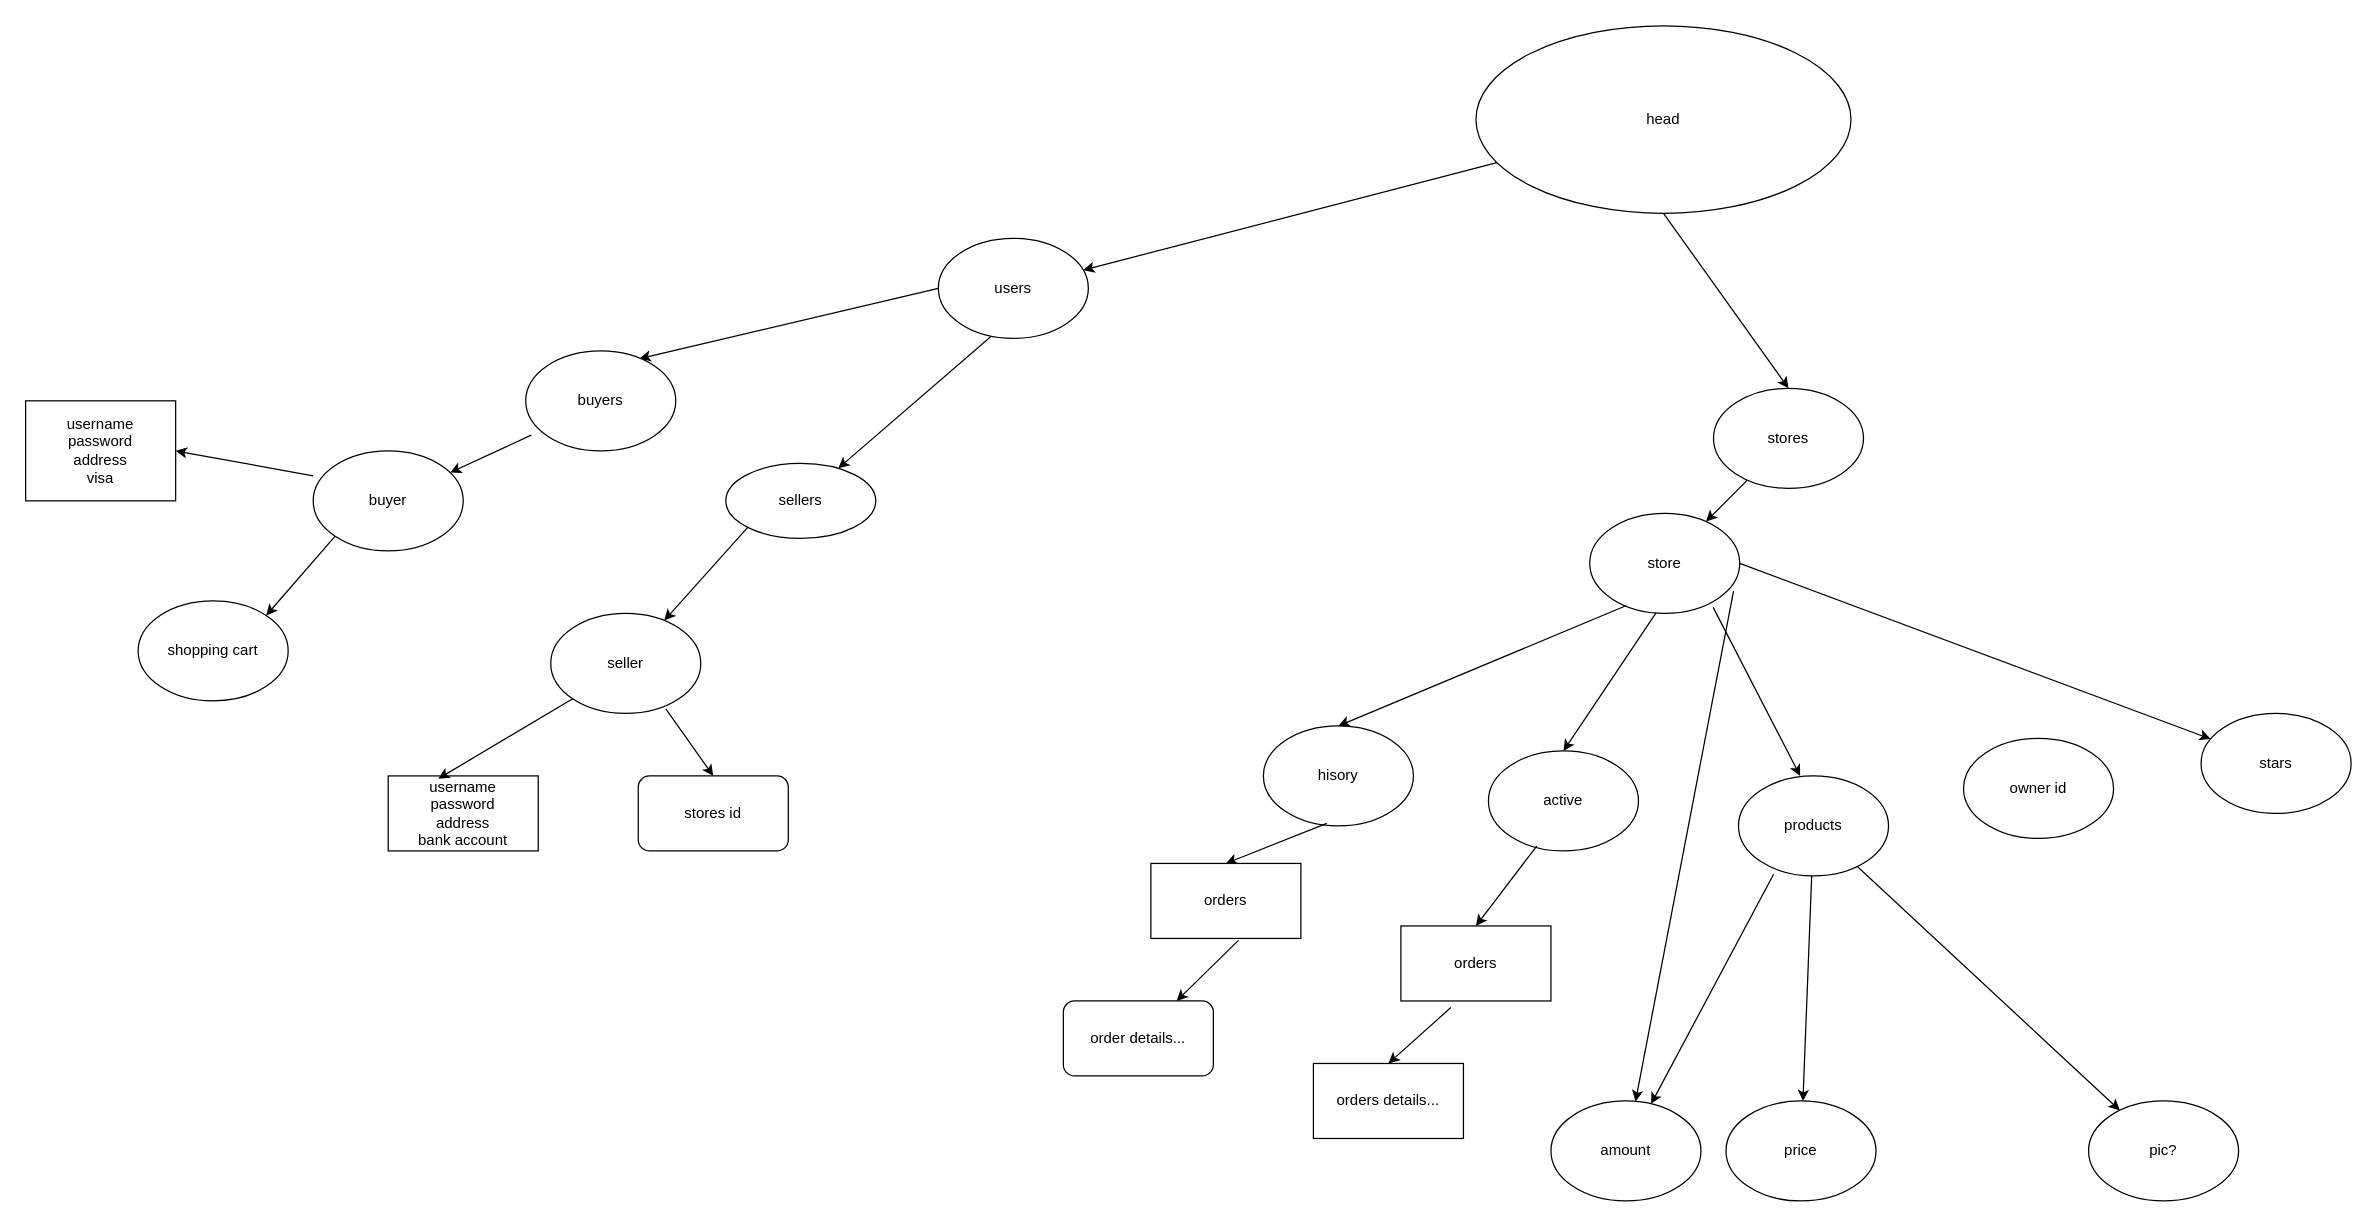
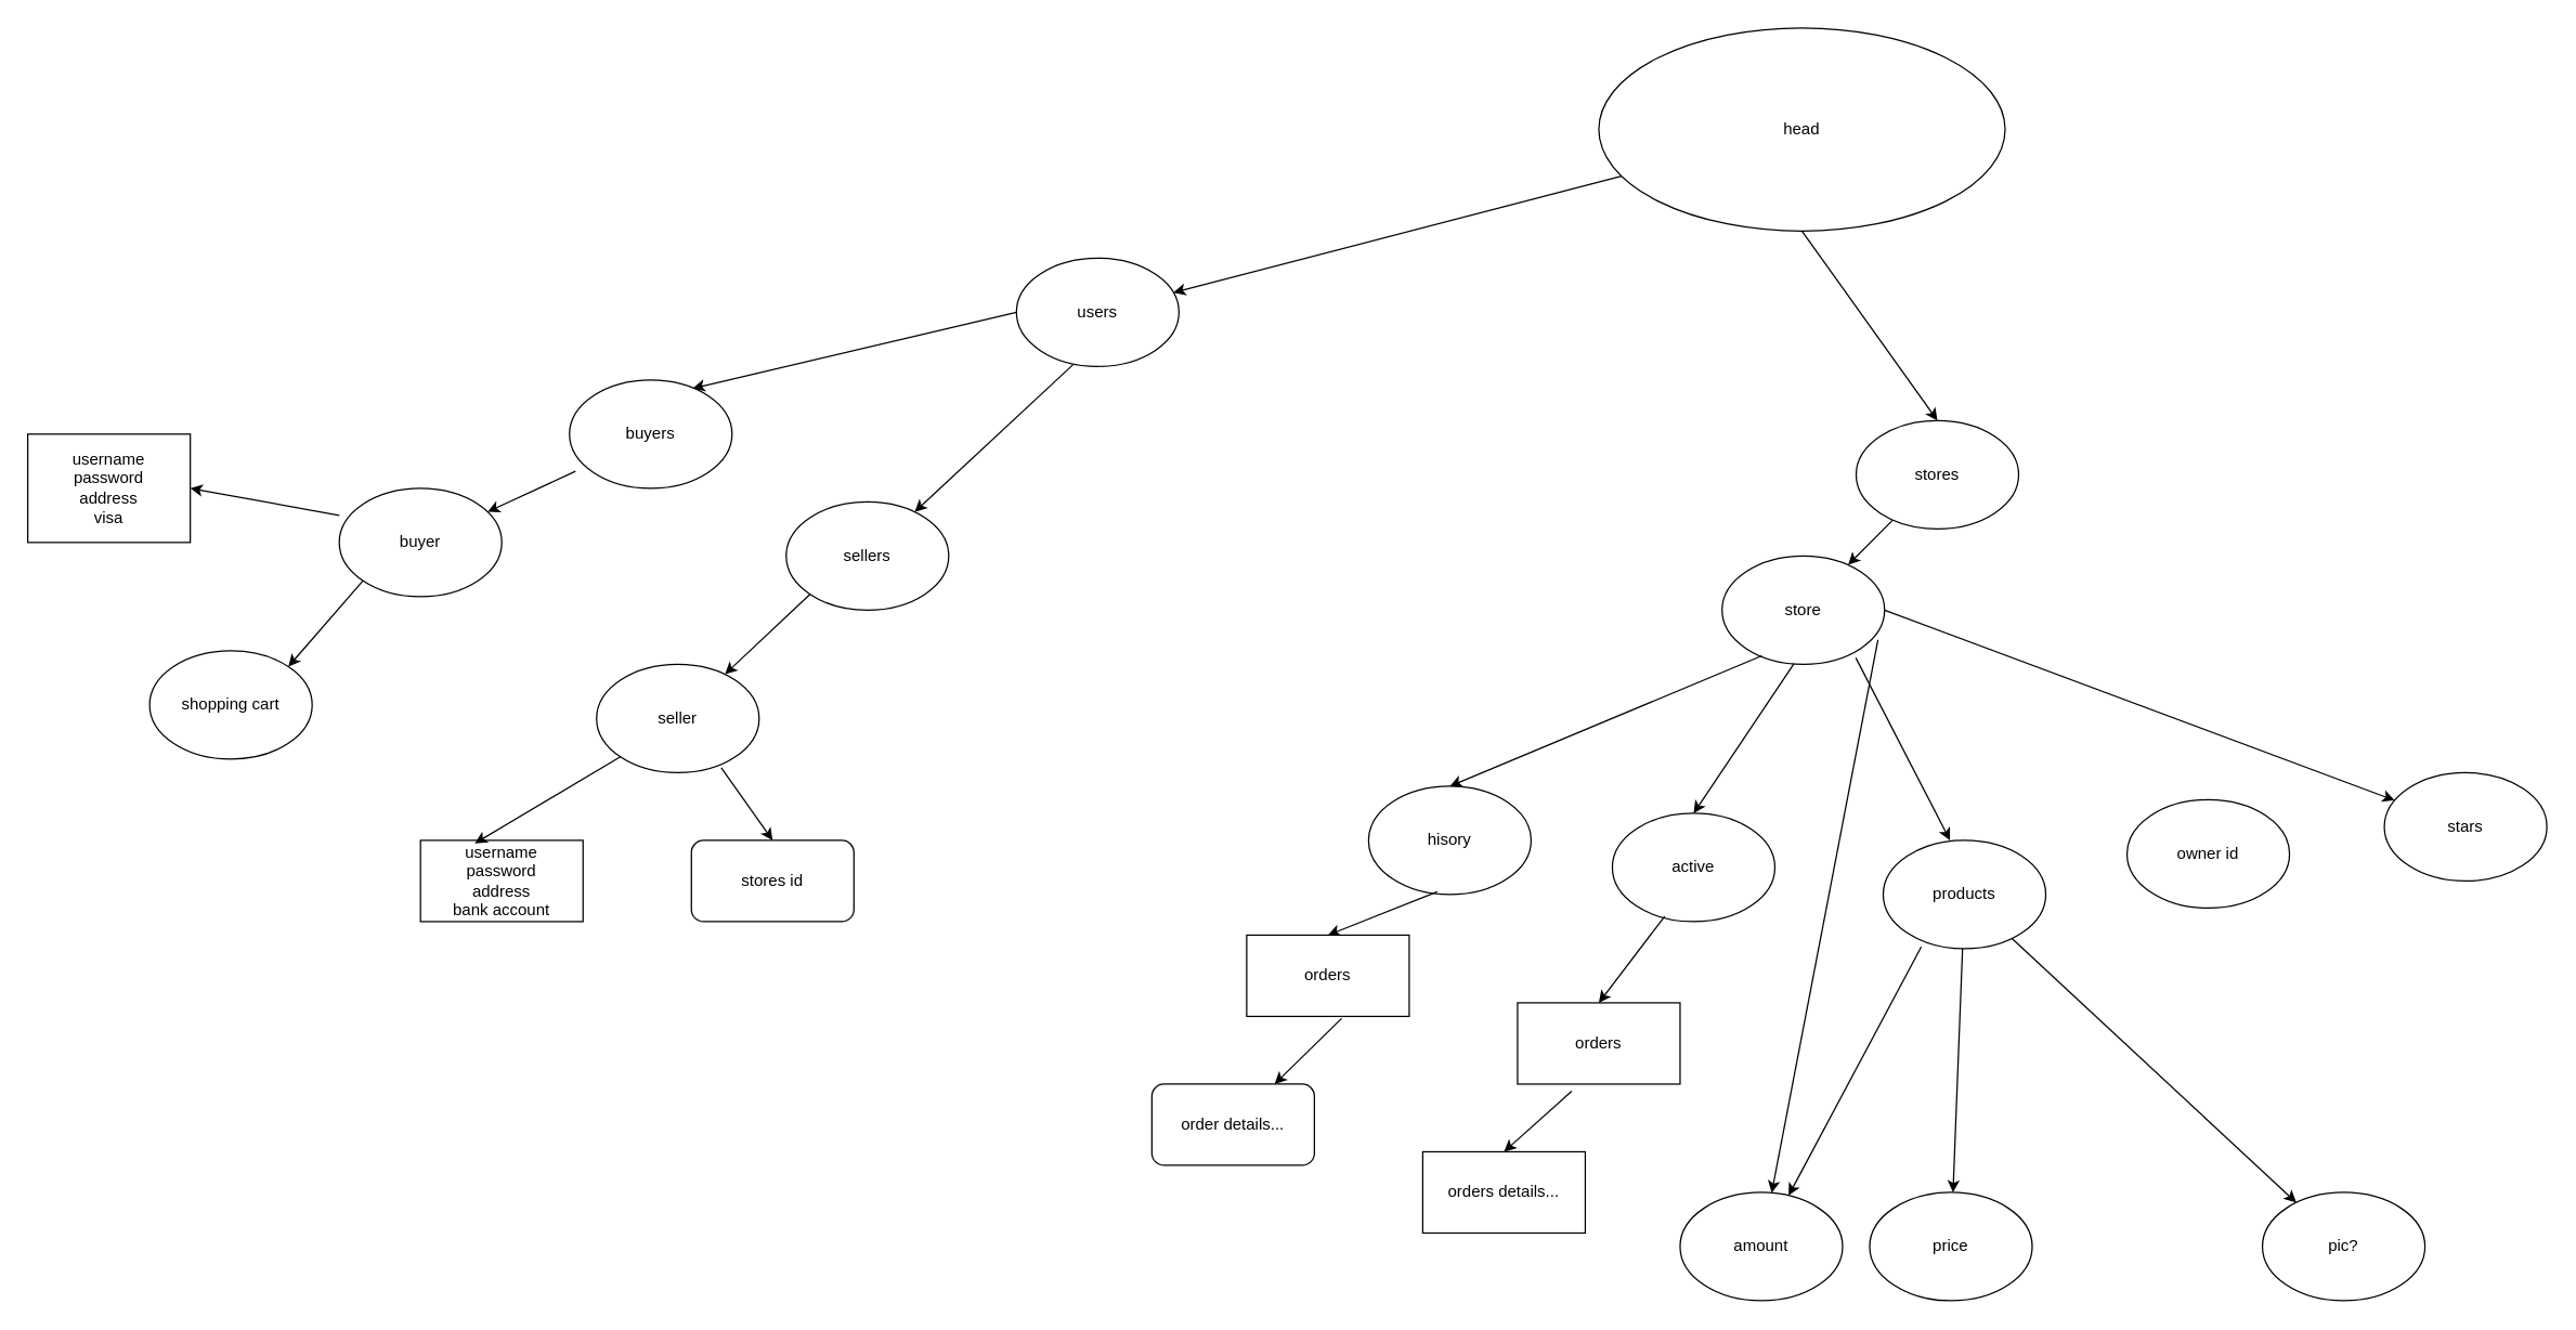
  <mxCell id="0" />
  <mxCell id="1" parent="0" />
  <mxCell id="2" value="head" style="ellipse;whiteSpace=wrap;html=1;" vertex="1" parent="1"><mxGeometry x="1180" y="20" width="300" height="150" as="geometry" /></mxCell>
  <mxCell id="3" value="" style="endArrow=classic;html=1;rounded=0;" edge="1" parent="1" source="2" target="4"><mxGeometry width="50" height="50" relative="1" as="geometry"><mxPoint x="1460" y="310" as="sourcePoint" /><mxPoint x="1420" y="360" as="targetPoint" /></mxGeometry></mxCell>
  <mxCell id="4" value="users" style="ellipse;whiteSpace=wrap;html=1;" vertex="1" parent="1"><mxGeometry x="750" y="190" width="120" height="80" as="geometry" /></mxCell>
  <mxCell id="5" value="" style="endArrow=classic;html=1;rounded=0;exitX=0.5;exitY=1;exitDx=0;exitDy=0;entryX=0.5;entryY=0;entryDx=0;entryDy=0;" edge="1" parent="1" source="2" target="25"><mxGeometry width="50" height="50" relative="1" as="geometry"><mxPoint x="1318.96" y="458.56" as="sourcePoint" /><mxPoint x="1293.537" y="490.115" as="targetPoint" /></mxGeometry></mxCell>
  <mxCell id="6" value="hisory" style="ellipse;whiteSpace=wrap;html=1;" vertex="1" parent="1"><mxGeometry x="1010" y="580" width="120" height="80" as="geometry" /></mxCell>
  <mxCell id="7" value="active" style="ellipse;whiteSpace=wrap;html=1;" vertex="1" parent="1"><mxGeometry x="1190" y="600" width="120" height="80" as="geometry" /></mxCell>
  <mxCell id="8" value="products" style="ellipse;whiteSpace=wrap;html=1;" vertex="1" parent="1"><mxGeometry x="1390" y="620" width="120" height="80" as="geometry" /></mxCell>
  <mxCell id="9" value="store" style="ellipse;whiteSpace=wrap;html=1;" vertex="1" parent="1"><mxGeometry x="1271" y="410" width="120" height="80" as="geometry" /></mxCell>
  <mxCell id="10" value="" style="endArrow=classic;html=1;rounded=0;" edge="1" parent="1" source="25" target="9"><mxGeometry width="50" height="50" relative="1" as="geometry"><mxPoint x="1289" y="570" as="sourcePoint" /><mxPoint x="1560" y="680" as="targetPoint" /></mxGeometry></mxCell>
  <mxCell id="11" value="" style="endArrow=classic;html=1;rounded=0;entryX=0.5;entryY=0;entryDx=0;entryDy=0;exitX=0.245;exitY=0.921;exitDx=0;exitDy=0;exitPerimeter=0;" edge="1" parent="1" source="9" target="6"><mxGeometry width="50" height="50" relative="1" as="geometry"><mxPoint x="1230" y="920" as="sourcePoint" /><mxPoint x="1280" y="870" as="targetPoint" /></mxGeometry></mxCell>
  <mxCell id="12" value="" style="endArrow=classic;html=1;rounded=0;exitX=0.823;exitY=0.94;exitDx=0;exitDy=0;exitPerimeter=0;entryX=0.411;entryY=0;entryDx=0;entryDy=0;entryPerimeter=0;" edge="1" parent="1" source="9" target="8"><mxGeometry width="50" height="50" relative="1" as="geometry"><mxPoint x="1375" y="930" as="sourcePoint" /><mxPoint x="1425" y="880" as="targetPoint" /><Array as="points" /></mxGeometry></mxCell>
  <mxCell id="13" value="" style="endArrow=classic;html=1;rounded=0;exitX=0.442;exitY=0.995;exitDx=0;exitDy=0;exitPerimeter=0;entryX=0.5;entryY=0;entryDx=0;entryDy=0;" edge="1" parent="1" source="9" target="7"><mxGeometry width="50" height="50" relative="1" as="geometry"><mxPoint x="1350" y="930" as="sourcePoint" /><mxPoint x="1400" y="880" as="targetPoint" /></mxGeometry></mxCell>
  <mxCell id="14" value="" style="endArrow=classic;html=1;rounded=0;exitX=0.959;exitY=0.774;exitDx=0;exitDy=0;exitPerimeter=0;" edge="1" parent="1" source="9" target="17"><mxGeometry width="50" height="50" relative="1" as="geometry"><mxPoint x="1510" y="1030" as="sourcePoint" /><mxPoint x="1645" y="758" as="targetPoint" /></mxGeometry></mxCell>
  <mxCell id="15" value="username&lt;br&gt;password&lt;br&gt;address&lt;br&gt;visa" style="rounded=0;whiteSpace=wrap;html=1;" vertex="1" parent="1"><mxGeometry x="20" y="320" width="120" height="80" as="geometry" /></mxCell>
  <mxCell id="16" value="" style="endArrow=classic;html=1;rounded=0;exitX=0.234;exitY=0.983;exitDx=0;exitDy=0;exitPerimeter=0;" edge="1" parent="1" source="8" target="17"><mxGeometry width="50" height="50" relative="1" as="geometry"><mxPoint x="1250" y="1170" as="sourcePoint" /><mxPoint x="1240" y="1150" as="targetPoint" /></mxGeometry></mxCell>
  <mxCell id="17" value="amount" style="ellipse;whiteSpace=wrap;html=1;" vertex="1" parent="1"><mxGeometry x="1240" y="880" width="120" height="80" as="geometry" /></mxCell>
  <mxCell id="18" value="" style="endArrow=classic;html=1;rounded=0;" edge="1" parent="1" source="8" target="19"><mxGeometry width="50" height="50" relative="1" as="geometry"><mxPoint x="1360" y="1140" as="sourcePoint" /><mxPoint x="1370" y="1140" as="targetPoint" /></mxGeometry></mxCell>
  <mxCell id="19" value="price" style="ellipse;whiteSpace=wrap;html=1;" vertex="1" parent="1"><mxGeometry x="1380" y="880" width="120" height="80" as="geometry" /></mxCell>
  <mxCell id="20" value="" style="endArrow=classic;html=1;rounded=0;" edge="1" parent="1" source="8" target="21"><mxGeometry width="50" height="50" relative="1" as="geometry"><mxPoint x="1420" y="1130" as="sourcePoint" /><mxPoint x="1420" y="1230" as="targetPoint" /></mxGeometry></mxCell>
  <mxCell id="21" value="pic?" style="ellipse;whiteSpace=wrap;html=1;" vertex="1" parent="1"><mxGeometry x="1670" y="880" width="120" height="80" as="geometry" /></mxCell>
  <mxCell id="22" value="" style="endArrow=classic;html=1;rounded=0;exitX=0.423;exitY=0.975;exitDx=0;exitDy=0;exitPerimeter=0;entryX=0.5;entryY=0;entryDx=0;entryDy=0;" edge="1" parent="1" source="6" target="27"><mxGeometry width="50" height="50" relative="1" as="geometry"><mxPoint x="870" y="1030" as="sourcePoint" /><mxPoint x="1074.049" y="723.354" as="targetPoint" /></mxGeometry></mxCell>
  <mxCell id="23" value="" style="endArrow=classic;html=1;rounded=0;exitX=0.584;exitY=1.026;exitDx=0;exitDy=0;exitPerimeter=0;" edge="1" parent="1" source="27" target="24"><mxGeometry width="50" height="50" relative="1" as="geometry"><mxPoint x="1007.574" y="788.284" as="sourcePoint" /><mxPoint x="710" y="1270" as="targetPoint" /></mxGeometry></mxCell>
  <mxCell id="24" value="order details..." style="rounded=1;whiteSpace=wrap;html=1;" vertex="1" parent="1"><mxGeometry x="850" y="800" width="120" height="60" as="geometry" /></mxCell>
  <mxCell id="25" value="stores" style="ellipse;whiteSpace=wrap;html=1;" vertex="1" parent="1"><mxGeometry x="1370" y="310" width="120" height="80" as="geometry" /></mxCell>
  <mxCell id="26" value="owner id" style="ellipse;whiteSpace=wrap;html=1;" vertex="1" parent="1"><mxGeometry x="1570" y="590" width="120" height="80" as="geometry" /></mxCell>
  <mxCell id="27" value="orders" style="rounded=0;whiteSpace=wrap;html=1;" vertex="1" parent="1"><mxGeometry x="920" y="690" width="120" height="60" as="geometry" /></mxCell>
  <mxCell id="28" value="orders" style="rounded=0;whiteSpace=wrap;html=1;" vertex="1" parent="1"><mxGeometry y="740" width="120" height="60" as="geometry" x="1120" /></mxCell>
  <mxCell id="29" value="orders details..." style="rounded=0;whiteSpace=wrap;html=1;" vertex="1" parent="1"><mxGeometry x="1050" y="850" width="120" height="60" as="geometry" /></mxCell>
  <mxCell id="30" value="" style="endArrow=classic;html=1;rounded=0;exitX=0.322;exitY=0.951;exitDx=0;exitDy=0;exitPerimeter=0;entryX=0.5;entryY=0;entryDx=0;entryDy=0;" edge="1" parent="1" source="7" target="28"><mxGeometry width="50" height="50" relative="1" as="geometry"><mxPoint x="1220" y="800" as="sourcePoint" /><mxPoint x="1270" y="750" as="targetPoint" /></mxGeometry></mxCell>
  <mxCell id="31" value="" style="endArrow=classic;html=1;rounded=0;exitX=0.333;exitY=1.088;exitDx=0;exitDy=0;exitPerimeter=0;entryX=0.5;entryY=0;entryDx=0;entryDy=0;" edge="1" parent="1" source="28" target="29"><mxGeometry width="50" height="50" relative="1" as="geometry"><mxPoint x="1220" y="800" as="sourcePoint" /><mxPoint x="1270" y="750" as="targetPoint" /></mxGeometry></mxCell>
  <mxCell id="32" value="" style="endArrow=classic;html=1;rounded=0;exitX=1;exitY=0.5;exitDx=0;exitDy=0;" edge="1" parent="1" source="9" target="33"><mxGeometry width="50" height="50" relative="1" as="geometry"><mxPoint x="1310" y="670" as="sourcePoint" /><mxPoint x="1720" y="540" as="targetPoint" /></mxGeometry></mxCell>
  <mxCell id="33" value="stars" style="ellipse;whiteSpace=wrap;html=1;" vertex="1" parent="1"><mxGeometry x="1760" y="570" width="120" height="80" as="geometry" /></mxCell>
  <mxCell id="34" value="shopping cart" style="ellipse;whiteSpace=wrap;html=1;" vertex="1" parent="1"><mxGeometry x="110" y="480" width="120" height="80" as="geometry" /></mxCell>
  <mxCell id="35" value="username&lt;br style=&quot;border-color: var(--border-color);&quot;&gt;password&lt;br style=&quot;border-color: var(--border-color);&quot;&gt;address&lt;br style=&quot;border-color: var(--border-color);&quot;&gt;bank account" style="rounded=0;whiteSpace=wrap;html=1;" vertex="1" parent="1"><mxGeometry x="310" y="620" width="120" height="60" as="geometry" /></mxCell>
  <mxCell id="36" value="" style="endArrow=classic;html=1;rounded=0;exitX=0;exitY=0.5;exitDx=0;exitDy=0;entryX=0.758;entryY=0.078;entryDx=0;entryDy=0;entryPerimeter=0;" edge="1" parent="1" source="4" target="38"><mxGeometry width="50" height="50" relative="1" as="geometry"><mxPoint x="730" y="490" as="sourcePoint" /><mxPoint x="551.04" y="265.68" as="targetPoint" /></mxGeometry></mxCell>
  <mxCell id="37" value="" style="endArrow=classic;html=1;rounded=0;exitX=0.347;exitY=0.986;exitDx=0;exitDy=0;exitPerimeter=0;" edge="1" parent="1" source="4" target="39"><mxGeometry width="50" height="50" relative="1" as="geometry"><mxPoint x="730" y="490" as="sourcePoint" /><mxPoint x="690" y="350" as="targetPoint" /></mxGeometry></mxCell>
  <mxCell id="38" value="buyers" style="ellipse;whiteSpace=wrap;html=1;" vertex="1" parent="1"><mxGeometry x="420" y="280" width="120" height="80" as="geometry" /></mxCell>
- <mxCell id="39" value="sellers" style="ellipse;whiteSpace=wrap;html=1;" vertex="1" parent="1"><mxGeometry x="580" y="370" width="120" height="60" as="geometry" /></mxCell>
+ <mxCell id="39" value="sellers" style="ellipse;whiteSpace=wrap;html=1;" vertex="1" parent="1"><mxGeometry x="580" y="370" width="120" height="80" as="geometry" /></mxCell>
  <mxCell id="40" value="buyer" style="ellipse;whiteSpace=wrap;html=1;" vertex="1" parent="1"><mxGeometry x="250" y="360" width="120" height="80" as="geometry" /></mxCell>
  <mxCell id="41" value="" style="endArrow=classic;html=1;rounded=0;exitX=0.037;exitY=0.843;exitDx=0;exitDy=0;exitPerimeter=0;" edge="1" parent="1" source="38" target="40"><mxGeometry width="50" height="50" relative="1" as="geometry"><mxPoint x="730" y="490" as="sourcePoint" /><mxPoint x="780" y="440" as="targetPoint" /></mxGeometry></mxCell>
  <mxCell id="42" value="" style="endArrow=classic;html=1;rounded=0;exitX=0;exitY=1;exitDx=0;exitDy=0;entryX=1;entryY=0;entryDx=0;entryDy=0;" edge="1" parent="1" source="40" target="34"><mxGeometry width="50" height="50" relative="1" as="geometry"><mxPoint x="280" y="530" as="sourcePoint" /><mxPoint x="330" y="480" as="targetPoint" /></mxGeometry></mxCell>
  <mxCell id="43" value="" style="endArrow=classic;html=1;rounded=0;exitX=0;exitY=0.25;exitDx=0;exitDy=0;exitPerimeter=0;entryX=1;entryY=0.5;entryDx=0;entryDy=0;" edge="1" parent="1" source="40" target="15"><mxGeometry width="50" height="50" relative="1" as="geometry"><mxPoint x="230" y="340" as="sourcePoint" /><mxPoint x="280" y="290" as="targetPoint" /></mxGeometry></mxCell>
  <mxCell id="44" value="seller" style="ellipse;whiteSpace=wrap;html=1;" vertex="1" parent="1"><mxGeometry x="440" y="490" width="120" height="80" as="geometry" /></mxCell>
  <mxCell id="45" value="" style="endArrow=classic;html=1;rounded=0;exitX=0;exitY=1;exitDx=0;exitDy=0;" edge="1" parent="1" source="39" target="44"><mxGeometry width="50" height="50" relative="1" as="geometry"><mxPoint x="730" y="490" as="sourcePoint" /><mxPoint x="780" y="440" as="targetPoint" /></mxGeometry></mxCell>
  <mxCell id="46" value="" style="endArrow=classic;html=1;rounded=0;exitX=0;exitY=1;exitDx=0;exitDy=0;entryX=0.334;entryY=0.037;entryDx=0;entryDy=0;entryPerimeter=0;" edge="1" parent="1" source="44" target="35"><mxGeometry width="50" height="50" relative="1" as="geometry"><mxPoint x="730" y="490" as="sourcePoint" /><mxPoint x="780" y="440" as="targetPoint" /></mxGeometry></mxCell>
  <mxCell id="47" value="stores id" style="rounded=1;whiteSpace=wrap;html=1;" vertex="1" parent="1"><mxGeometry x="510" y="620" width="120" height="60" as="geometry" /></mxCell>
  <mxCell id="48" value="" style="endArrow=classic;html=1;rounded=0;exitX=0.767;exitY=0.955;exitDx=0;exitDy=0;exitPerimeter=0;entryX=0.5;entryY=0;entryDx=0;entryDy=0;" edge="1" parent="1" source="44" target="47"><mxGeometry width="50" height="50" relative="1" as="geometry"><mxPoint x="730" y="630" as="sourcePoint" /><mxPoint x="780" y="580" as="targetPoint" /></mxGeometry></mxCell>
